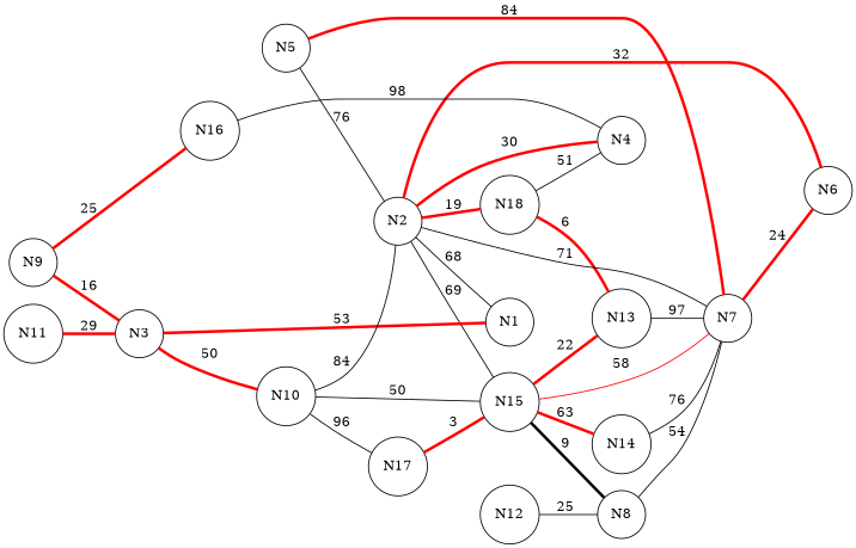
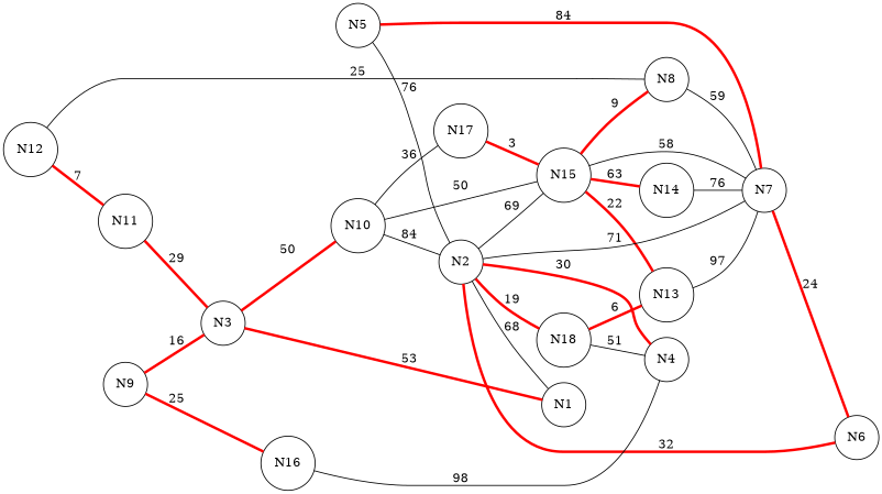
  graph {
    fontname="DejaVu Serif"
    rankdir=LR
    node [fontname="DejaVu Serif" shape=circle]
    edge [fontname="DejaVu Serif" color=red penwidth=3.0]
    N2
    N1
    N15
    N18
    N7
    N8
    N14
    N13
    N4
    N3
    N10
    N17
    N5
    N6
    N9
    N16
    N12
    N11
    N2 -- N1 [label=68 color="" penwidth=""]
    N2 -- N15 [label=69 color="" penwidth=""]
    N2 -- N18 [label=19]
-   N15 -- N7 [label=58 penwidth=""]
-   N15 -- N8 [color=black label=9]
+   N15 -- N7 [label=58 color="" penwidth=""]
+   N15 -- N8 [label=9]
    N15 -- N14 [label=63]
    N15 -- N13 [label=22]
    N18 -- N13 [label=6]
    N18 -- N4 [label=51 color="" penwidth=""]
    N7 -- N2 [label=71 color="" penwidth=""]
    N7 -- N6 [label=24]
-   N8 -- N7 [label=54 color="" penwidth=""]
+   N8 -- N7 [label=59 color="" penwidth=""]
    N14 -- N7 [label=76 color="" penwidth=""]
    N13 -- N7 [label=97 color="" penwidth=""]
    N4 -- N2 [label=30]
    N3 -- N1 [label=53]
    N3 -- N10 [label=50]
    N10 -- N2 [label=84 color="" penwidth=""]
    N10 -- N15 [label=50 color="" penwidth=""]
-   N10 -- N17 [label=96 color="" penwidth=""]
+   N10 -- N17 [label=36 color="" penwidth=""]
    N17 -- N15 [label=3]
    N5 -- N2 [label=76 color="" penwidth=""]
    N5 -- N7 [label=84]
    N6 -- N2 [label=32]
    N9 -- N3 [label=16]
    N9 -- N16 [label=25]
    N16 -- N4 [label=98 color="" penwidth=""]
    N12 -- N8 [label=25 color="" penwidth=""]
+   N12 -- N11 [label=7]
    N11 -- N3 [label=29]
  }
